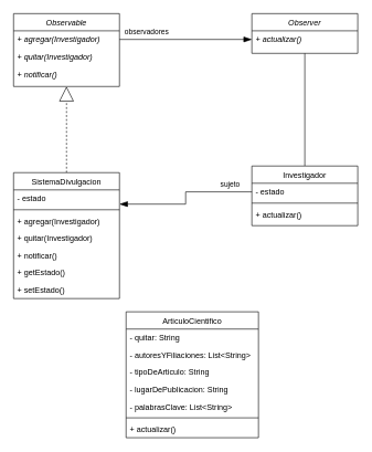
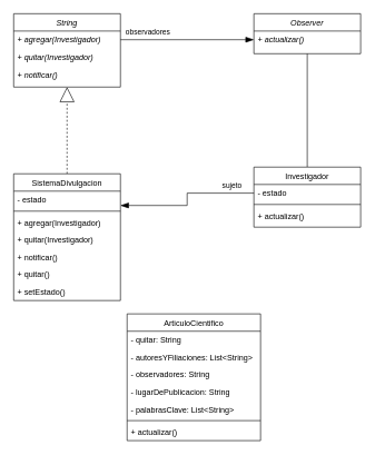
  <mxCell id="0" />
  <mxCell id="1" parent="0" />
  <mxCell id="2" style="edgeStyle=orthogonalEdgeStyle;rounded=0;orthogonalLoop=1;jettySize=auto;html=1;exitX=0.5;exitY=0;exitDx=0;exitDy=0;entryX=0.5;entryY=1;entryDx=0;entryDy=0;endArrow=block;endFill=0;endSize=20;dashed=1;" edge="1" parent="1" source="3" target="16"><mxGeometry relative="1" as="geometry" /></mxCell>
  <mxCell id="3" value="SistemaDivulgacion" style="swimlane;fontStyle=0;align=center;verticalAlign=top;childLayout=stackLayout;horizontal=1;startSize=26;horizontalStack=0;resizeParent=1;resizeLast=0;collapsible=1;marginBottom=0;rounded=0;shadow=0;strokeWidth=1;" parent="1" vertex="1"><mxGeometry x="20" y="260" width="160" height="190" as="geometry"><mxRectangle x="230" y="140" width="160" height="26" as="alternateBounds" /></mxGeometry></mxCell>
  <mxCell id="4" value="- estado" style="text;align=left;verticalAlign=top;spacingLeft=4;spacingRight=4;overflow=hidden;rotatable=0;points=[[0,0.5],[1,0.5]];portConstraint=eastwest;" parent="3" vertex="1"><mxGeometry y="26" width="160" height="26" as="geometry" /></mxCell>
  <mxCell id="5" value="" style="line;html=1;strokeWidth=1;align=left;verticalAlign=middle;spacingTop=-1;spacingLeft=3;spacingRight=3;rotatable=0;labelPosition=right;points=[];portConstraint=eastwest;" parent="3" vertex="1"><mxGeometry y="52" width="160" height="8" as="geometry" /></mxCell>
  <mxCell id="6" value="+ agregar(Investigador)" style="text;align=left;verticalAlign=top;spacingLeft=4;spacingRight=4;overflow=hidden;rotatable=0;points=[[0,0.5],[1,0.5]];portConstraint=eastwest;" parent="3" vertex="1"><mxGeometry y="60" width="160" height="26" as="geometry" /></mxCell>
  <mxCell id="7" value="+ quitar(Investigador)" style="text;align=left;verticalAlign=top;spacingLeft=4;spacingRight=4;overflow=hidden;rotatable=0;points=[[0,0.5],[1,0.5]];portConstraint=eastwest;" vertex="1" parent="3"><mxGeometry y="86" width="160" height="26" as="geometry" /></mxCell>
  <mxCell id="8" value="+ notificar()" style="text;align=left;verticalAlign=top;spacingLeft=4;spacingRight=4;overflow=hidden;rotatable=0;points=[[0,0.5],[1,0.5]];portConstraint=eastwest;rounded=0;shadow=0;html=0;" parent="3" vertex="1"><mxGeometry y="112" width="160" height="26" as="geometry" /></mxCell>
- <mxCell id="9" value="+ getEstado()" style="text;align=left;verticalAlign=top;spacingLeft=4;spacingRight=4;overflow=hidden;rotatable=0;points=[[0,0.5],[1,0.5]];portConstraint=eastwest;rounded=0;shadow=0;html=0;" vertex="1" parent="3"><mxGeometry y="138" width="160" height="26" as="geometry" /></mxCell>
+ <mxCell id="9" value="+ quitar()" style="text;align=left;verticalAlign=top;spacingLeft=4;spacingRight=4;overflow=hidden;rotatable=0;points=[[0,0.5],[1,0.5]];portConstraint=eastwest;rounded=0;shadow=0;html=0;" vertex="1" parent="3"><mxGeometry y="138" width="160" height="26" as="geometry" /></mxCell>
  <mxCell id="10" value="+ setEstado()" style="text;align=left;verticalAlign=top;spacingLeft=4;spacingRight=4;overflow=hidden;rotatable=0;points=[[0,0.5],[1,0.5]];portConstraint=eastwest;rounded=0;shadow=0;html=0;" vertex="1" parent="3"><mxGeometry y="164" width="160" height="26" as="geometry" /></mxCell>
  <mxCell id="11" style="edgeStyle=orthogonalEdgeStyle;rounded=0;orthogonalLoop=1;jettySize=auto;html=1;exitX=0.5;exitY=0;exitDx=0;exitDy=0;entryX=0.5;entryY=1;entryDx=0;entryDy=0;endArrow=none;endFill=0;endSize=20;" edge="1" parent="1" source="12" target="20"><mxGeometry relative="1" as="geometry" /></mxCell>
  <mxCell id="12" value="Investigador" style="swimlane;fontStyle=0;align=center;verticalAlign=top;childLayout=stackLayout;horizontal=1;startSize=26;horizontalStack=0;resizeParent=1;resizeLast=0;collapsible=1;marginBottom=0;rounded=0;shadow=0;strokeWidth=1;" vertex="1" parent="1"><mxGeometry x="380" y="250" width="160" height="90" as="geometry"><mxRectangle x="230" y="140" width="160" height="26" as="alternateBounds" /></mxGeometry></mxCell>
  <mxCell id="13" value="- estado" style="text;align=left;verticalAlign=top;spacingLeft=4;spacingRight=4;overflow=hidden;rotatable=0;points=[[0,0.5],[1,0.5]];portConstraint=eastwest;" vertex="1" parent="12"><mxGeometry y="26" width="160" height="26" as="geometry" /></mxCell>
  <mxCell id="14" value="" style="line;html=1;strokeWidth=1;align=left;verticalAlign=middle;spacingTop=-1;spacingLeft=3;spacingRight=3;rotatable=0;labelPosition=right;points=[];portConstraint=eastwest;" vertex="1" parent="12"><mxGeometry y="52" width="160" height="8" as="geometry" /></mxCell>
  <mxCell id="15" value="+ actualizar()" style="text;align=left;verticalAlign=top;spacingLeft=4;spacingRight=4;overflow=hidden;rotatable=0;points=[[0,0.5],[1,0.5]];portConstraint=eastwest;rounded=0;shadow=0;html=0;" vertex="1" parent="12"><mxGeometry y="60" width="160" height="26" as="geometry" /></mxCell>
- <mxCell id="16" value="Observable" style="swimlane;fontStyle=2;align=center;verticalAlign=top;childLayout=stackLayout;horizontal=1;startSize=26;horizontalStack=0;resizeParent=1;resizeLast=0;collapsible=1;marginBottom=0;rounded=0;shadow=0;strokeWidth=1;" vertex="1" parent="1"><mxGeometry x="20" y="20" width="160" height="110" as="geometry"><mxRectangle x="230" y="140" width="160" height="26" as="alternateBounds" /></mxGeometry></mxCell>
+ <mxCell id="16" value="String" style="swimlane;fontStyle=2;align=center;verticalAlign=top;childLayout=stackLayout;horizontal=1;startSize=26;horizontalStack=0;resizeParent=1;resizeLast=0;collapsible=1;marginBottom=0;rounded=0;shadow=0;strokeWidth=1;" vertex="1" parent="1"><mxGeometry x="20" y="20" width="160" height="110" as="geometry"><mxRectangle x="230" y="140" width="160" height="26" as="alternateBounds" /></mxGeometry></mxCell>
  <mxCell id="17" value="+ agregar(Investigador)" style="text;align=left;verticalAlign=top;spacingLeft=4;spacingRight=4;overflow=hidden;rotatable=0;points=[[0,0.5],[1,0.5]];portConstraint=eastwest;fontStyle=2" vertex="1" parent="16"><mxGeometry y="26" width="160" height="26" as="geometry" /></mxCell>
  <mxCell id="18" value="+ quitar(Investigador)" style="text;align=left;verticalAlign=top;spacingLeft=4;spacingRight=4;overflow=hidden;rotatable=0;points=[[0,0.5],[1,0.5]];portConstraint=eastwest;fontStyle=2" vertex="1" parent="16"><mxGeometry y="52" width="160" height="26" as="geometry" /></mxCell>
  <mxCell id="19" value="+ notificar()" style="text;align=left;verticalAlign=top;spacingLeft=4;spacingRight=4;overflow=hidden;rotatable=0;points=[[0,0.5],[1,0.5]];portConstraint=eastwest;rounded=0;shadow=0;html=0;fontStyle=2" vertex="1" parent="16"><mxGeometry y="78" width="160" height="26" as="geometry" /></mxCell>
  <mxCell id="20" value="Observer" style="swimlane;fontStyle=2;align=center;verticalAlign=top;childLayout=stackLayout;horizontal=1;startSize=26;horizontalStack=0;resizeParent=1;resizeLast=0;collapsible=1;marginBottom=0;rounded=0;shadow=0;strokeWidth=1;" vertex="1" parent="1"><mxGeometry x="380" y="20" width="160" height="60" as="geometry"><mxRectangle x="230" y="140" width="160" height="26" as="alternateBounds" /></mxGeometry></mxCell>
  <mxCell id="21" value="+ actualizar()" style="text;align=left;verticalAlign=top;spacingLeft=4;spacingRight=4;overflow=hidden;rotatable=0;points=[[0,0.5],[1,0.5]];portConstraint=eastwest;rounded=0;shadow=0;html=0;fontStyle=2" vertex="1" parent="20"><mxGeometry y="26" width="160" height="26" as="geometry" /></mxCell>
  <mxCell id="22" style="edgeStyle=orthogonalEdgeStyle;rounded=0;orthogonalLoop=1;jettySize=auto;html=1;exitX=0;exitY=0.5;exitDx=0;exitDy=0;endArrow=blockThin;endFill=1;endSize=10;entryX=1;entryY=0.25;entryDx=0;entryDy=0;" edge="1" parent="1" source="13" target="3"><mxGeometry relative="1" as="geometry"><mxPoint x="200" y="410" as="targetPoint" /></mxGeometry></mxCell>
  <mxCell id="23" value="sujeto" style="edgeLabel;html=1;align=center;verticalAlign=middle;resizable=0;points=[];" vertex="1" connectable="0" parent="22"><mxGeometry x="-0.687" y="2" relative="1" as="geometry"><mxPoint y="-15" as="offset" /></mxGeometry></mxCell>
  <mxCell id="24" style="edgeStyle=orthogonalEdgeStyle;rounded=0;orthogonalLoop=1;jettySize=auto;html=1;exitX=1;exitY=0.5;exitDx=0;exitDy=0;endArrow=blockThin;endFill=1;endSize=10;" edge="1" parent="1" source="17" target="21"><mxGeometry relative="1" as="geometry" /></mxCell>
  <mxCell id="25" value="observadores" style="edgeLabel;html=1;align=center;verticalAlign=middle;resizable=0;points=[];" vertex="1" connectable="0" parent="24"><mxGeometry x="-0.658" y="-2" relative="1" as="geometry"><mxPoint x="6" y="-15" as="offset" /></mxGeometry></mxCell>
  <mxCell id="26" value="ArticuloCientifico" style="swimlane;fontStyle=0;align=center;verticalAlign=top;childLayout=stackLayout;horizontal=1;startSize=26;horizontalStack=0;resizeParent=1;resizeLast=0;collapsible=1;marginBottom=0;rounded=0;shadow=0;strokeWidth=1;" vertex="1" parent="1"><mxGeometry x="190" y="470" width="200" height="190" as="geometry"><mxRectangle x="230" y="140" width="160" height="26" as="alternateBounds" /></mxGeometry></mxCell>
  <mxCell id="27" value="- quitar: String" style="text;align=left;verticalAlign=top;spacingLeft=4;spacingRight=4;overflow=hidden;rotatable=0;points=[[0,0.5],[1,0.5]];portConstraint=eastwest;" vertex="1" parent="26"><mxGeometry y="26" width="200" height="26" as="geometry" /></mxCell>
  <mxCell id="28" value="- autoresYFiliaciones: List&lt;String&gt;" style="text;align=left;verticalAlign=top;spacingLeft=4;spacingRight=4;overflow=hidden;rotatable=0;points=[[0,0.5],[1,0.5]];portConstraint=eastwest;" vertex="1" parent="26"><mxGeometry y="52" width="200" height="26" as="geometry" /></mxCell>
- <mxCell id="29" value="- tipoDeArticulo: String" style="text;align=left;verticalAlign=top;spacingLeft=4;spacingRight=4;overflow=hidden;rotatable=0;points=[[0,0.5],[1,0.5]];portConstraint=eastwest;" vertex="1" parent="26"><mxGeometry y="78" width="200" height="26" as="geometry" /></mxCell>
+ <mxCell id="29" value="- observadores: String" style="text;align=left;verticalAlign=top;spacingLeft=4;spacingRight=4;overflow=hidden;rotatable=0;points=[[0,0.5],[1,0.5]];portConstraint=eastwest;" vertex="1" parent="26"><mxGeometry y="78" width="200" height="26" as="geometry" /></mxCell>
  <mxCell id="30" value="- lugarDePublicacion: String" style="text;align=left;verticalAlign=top;spacingLeft=4;spacingRight=4;overflow=hidden;rotatable=0;points=[[0,0.5],[1,0.5]];portConstraint=eastwest;" vertex="1" parent="26"><mxGeometry y="104" width="200" height="26" as="geometry" /></mxCell>
  <mxCell id="31" value="- palabrasClave: List&lt;String&gt;" style="text;align=left;verticalAlign=top;spacingLeft=4;spacingRight=4;overflow=hidden;rotatable=0;points=[[0,0.5],[1,0.5]];portConstraint=eastwest;" vertex="1" parent="26"><mxGeometry y="130" width="200" height="26" as="geometry" /></mxCell>
  <mxCell id="32" value="" style="line;html=1;strokeWidth=1;align=left;verticalAlign=middle;spacingTop=-1;spacingLeft=3;spacingRight=3;rotatable=0;labelPosition=right;points=[];portConstraint=eastwest;" vertex="1" parent="26"><mxGeometry y="156" width="200" height="8" as="geometry" /></mxCell>
  <mxCell id="33" value="+ actualizar()" style="text;align=left;verticalAlign=top;spacingLeft=4;spacingRight=4;overflow=hidden;rotatable=0;points=[[0,0.5],[1,0.5]];portConstraint=eastwest;rounded=0;shadow=0;html=0;" vertex="1" parent="26"><mxGeometry y="164" width="200" height="26" as="geometry" /></mxCell>
